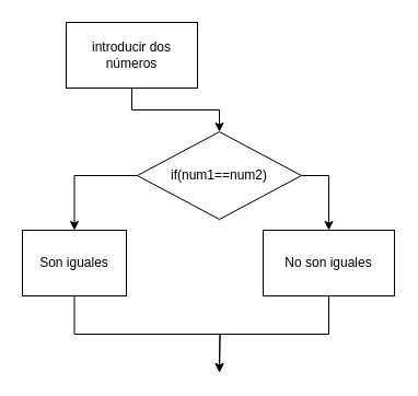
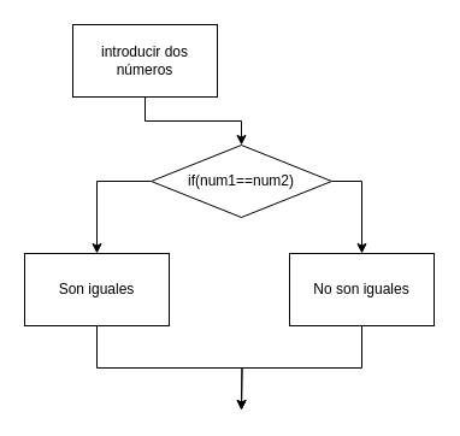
  <mxCell id="0" />
  <mxCell id="1" parent="0" />
  <mxCell id="2" style="edgeStyle=orthogonalEdgeStyle;rounded=0;orthogonalLoop=1;jettySize=auto;html=1;exitX=0.5;exitY=1;exitDx=0;exitDy=0;entryX=0.5;entryY=0;entryDx=0;entryDy=0;" edge="1" parent="1" source="3" target="6"><mxGeometry relative="1" as="geometry" /></mxCell>
  <mxCell id="3" value="introducir dos números" style="rounded=0;whiteSpace=wrap;html=1;" vertex="1" parent="1"><mxGeometry x="60" y="20" width="120" height="60" as="geometry" /></mxCell>
  <mxCell id="4" style="edgeStyle=orthogonalEdgeStyle;rounded=0;orthogonalLoop=1;jettySize=auto;html=1;exitX=0;exitY=0.5;exitDx=0;exitDy=0;entryX=0.5;entryY=0;entryDx=0;entryDy=0;" edge="1" parent="1" source="6" target="10"><mxGeometry relative="1" as="geometry"><mxPoint x="30" y="190" as="targetPoint" /></mxGeometry></mxCell>
  <mxCell id="5" style="edgeStyle=orthogonalEdgeStyle;rounded=0;orthogonalLoop=1;jettySize=auto;html=1;exitX=1;exitY=0.5;exitDx=0;exitDy=0;entryX=0.5;entryY=0;entryDx=0;entryDy=0;" edge="1" parent="1" source="6" target="8"><mxGeometry relative="1" as="geometry" /></mxCell>
- <mxCell id="6" value="if(num1==num2)" style="rhombus;whiteSpace=wrap;html=1;" vertex="1" parent="1"><mxGeometry x="125" y="120" width="150" height="80" as="geometry" /></mxCell>
+ <mxCell id="6" value="if(num1==num2)" style="rhombus;whiteSpace=wrap;html=1;" vertex="1" parent="1"><mxGeometry x="125" y="120" width="150" height="60" as="geometry" /></mxCell>
  <mxCell id="7" style="edgeStyle=orthogonalEdgeStyle;rounded=0;orthogonalLoop=1;jettySize=auto;html=1;exitX=0.5;exitY=1;exitDx=0;exitDy=0;" edge="1" parent="1" source="8"><mxGeometry relative="1" as="geometry"><mxPoint x="200" y="340" as="targetPoint" /></mxGeometry></mxCell>
  <mxCell id="8" value="No son iguales" style="rounded=0;whiteSpace=wrap;html=1;" vertex="1" parent="1"><mxGeometry x="240" y="210" width="120" height="60" as="geometry" /></mxCell>
  <mxCell id="9" style="edgeStyle=orthogonalEdgeStyle;rounded=0;orthogonalLoop=1;jettySize=auto;html=1;exitX=0.5;exitY=1;exitDx=0;exitDy=0;" edge="1" parent="1" source="10"><mxGeometry relative="1" as="geometry"><mxPoint x="200" y="340" as="targetPoint" /></mxGeometry></mxCell>
- <mxCell id="10" value="Son iguales" style="rounded=0;whiteSpace=wrap;html=1;" vertex="1" parent="1"><mxGeometry x="20" y="210" width="95" height="60" as="geometry" /></mxCell>
+ <mxCell id="10" value="Son iguales" style="rounded=0;whiteSpace=wrap;html=1;" vertex="1" parent="1"><mxGeometry x="20" y="210" width="120" height="60" as="geometry" /></mxCell>
